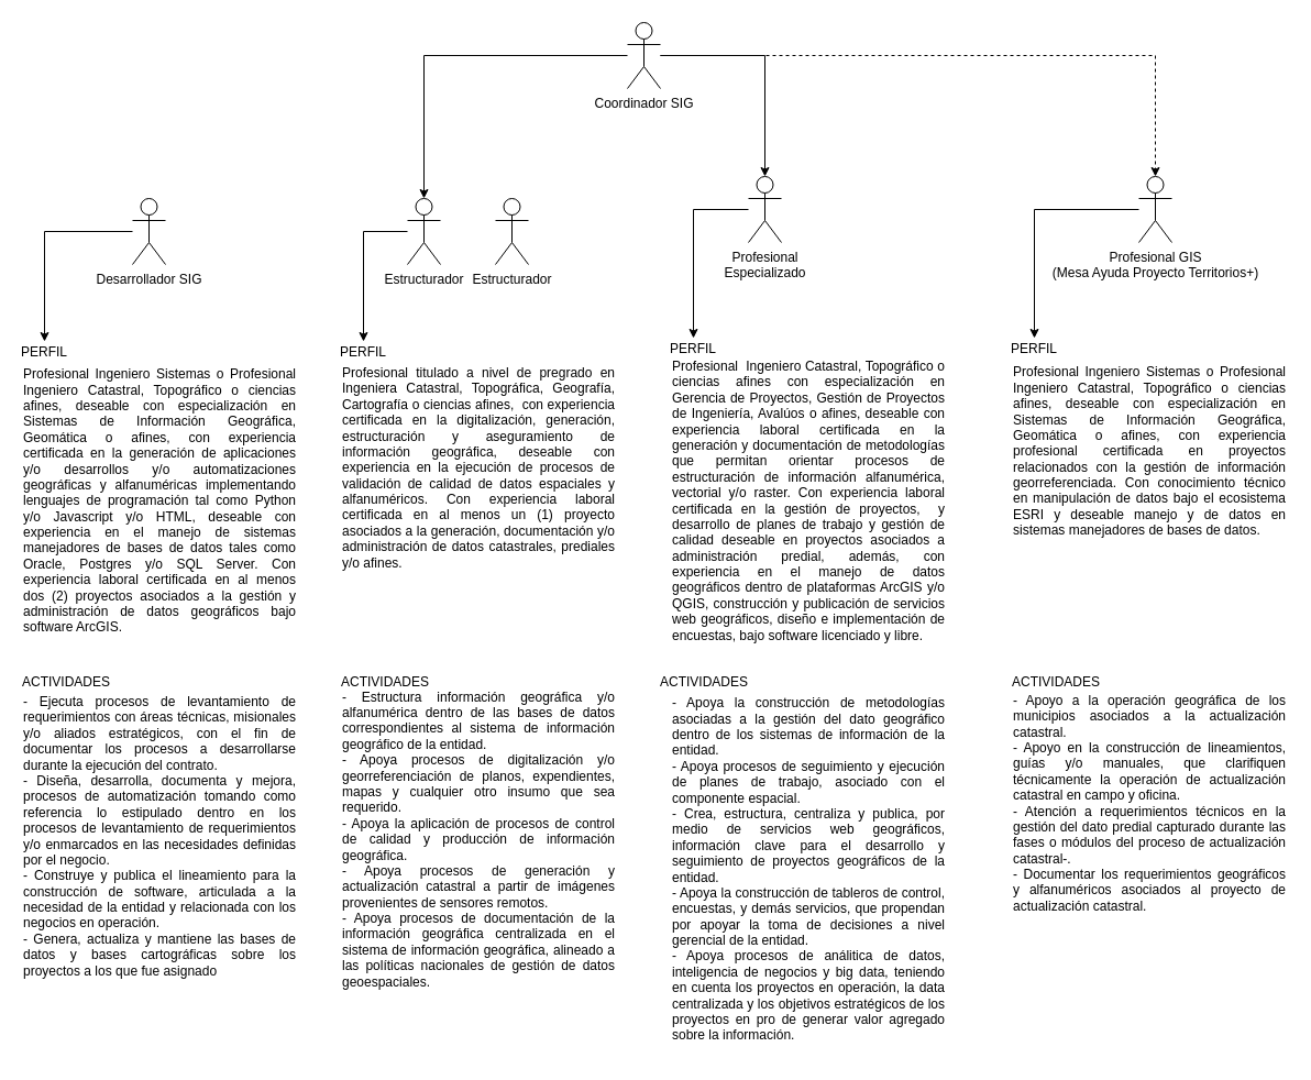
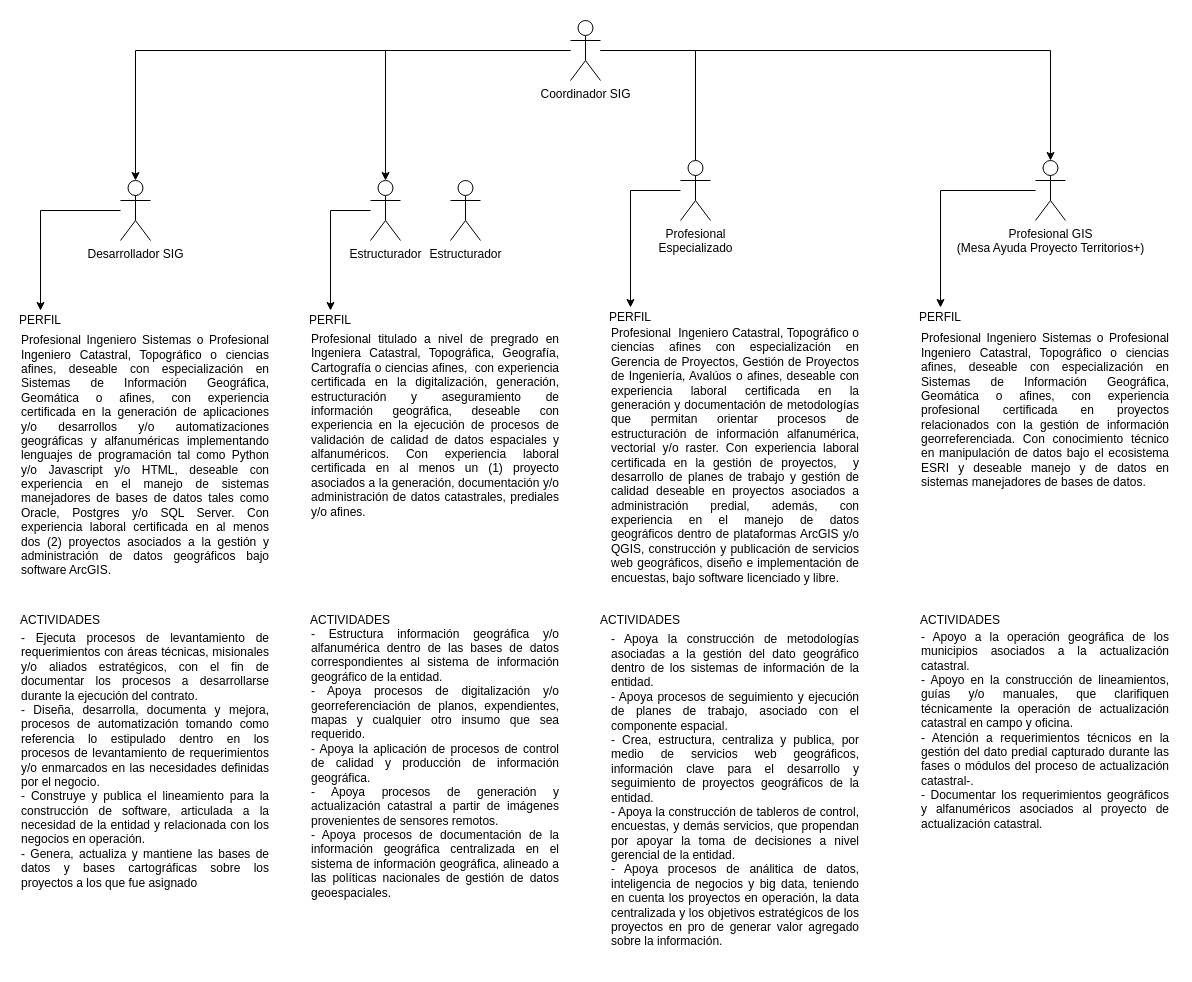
  <mxCell id="0" />
  <mxCell id="1" parent="0" />
- <mxCell id="3" style="edgeStyle=orthogonalEdgeStyle;rounded=0;orthogonalLoop=1;jettySize=auto;html=1;entryX=0.5;entryY=0;entryDx=0;entryDy=0;entryPerimeter=0;dashed=1;" edge="1" parent="1" source="6" target="15"><mxGeometry relative="1" as="geometry" /></mxCell>
+ <mxCell id="2" style="edgeStyle=orthogonalEdgeStyle;rounded=0;orthogonalLoop=1;jettySize=auto;html=1;entryX=0.5;entryY=0;entryDx=0;entryDy=0;entryPerimeter=0;" edge="1" parent="1" source="6" target="8"><mxGeometry relative="1" as="geometry" /></mxCell>
+ <mxCell id="3" style="edgeStyle=orthogonalEdgeStyle;rounded=0;orthogonalLoop=1;jettySize=auto;html=1;entryX=0.5;entryY=0;entryDx=0;entryDy=0;entryPerimeter=0;" edge="1" parent="1" source="6" target="15"><mxGeometry relative="1" as="geometry" /></mxCell>
  <mxCell id="4" style="edgeStyle=orthogonalEdgeStyle;rounded=0;orthogonalLoop=1;jettySize=auto;html=1;" edge="1" parent="1" source="6" target="10"><mxGeometry relative="1" as="geometry" /></mxCell>
- <mxCell id="5" style="edgeStyle=orthogonalEdgeStyle;rounded=0;orthogonalLoop=1;jettySize=auto;html=1;entryX=0.5;entryY=0;entryDx=0;entryDy=0;entryPerimeter=0;" edge="1" parent="1" source="6" target="13"><mxGeometry relative="1" as="geometry" /></mxCell>
+ <mxCell id="5" style="edgeStyle=orthogonalEdgeStyle;rounded=0;orthogonalLoop=1;jettySize=auto;html=1;entryX=0.5;entryY=0;entryDx=0;entryDy=0;entryPerimeter=0;endArrow=none;" edge="1" parent="1" source="6" target="13"><mxGeometry relative="1" as="geometry" /></mxCell>
  <mxCell id="6" value="Coordinador SIG" style="shape=umlActor;verticalLabelPosition=bottom;verticalAlign=top;html=1;outlineConnect=0;" vertex="1" parent="1"><mxGeometry x="570" y="20" width="30" height="60" as="geometry" /></mxCell>
  <mxCell id="7" style="edgeStyle=orthogonalEdgeStyle;rounded=0;orthogonalLoop=1;jettySize=auto;html=1;" edge="1" parent="1" source="8" target="24"><mxGeometry relative="1" as="geometry" /></mxCell>
  <mxCell id="8" value="Desarrollador SIG" style="shape=umlActor;verticalLabelPosition=bottom;verticalAlign=top;html=1;outlineConnect=0;" vertex="1" parent="1"><mxGeometry x="120" y="180" width="30" height="60" as="geometry" /></mxCell>
  <mxCell id="9" style="edgeStyle=orthogonalEdgeStyle;rounded=0;orthogonalLoop=1;jettySize=auto;html=1;" edge="1" parent="1" source="10" target="25"><mxGeometry relative="1" as="geometry" /></mxCell>
  <mxCell id="10" value="Estructurador" style="shape=umlActor;verticalLabelPosition=bottom;verticalAlign=top;html=1;outlineConnect=0;" vertex="1" parent="1"><mxGeometry x="370" y="180" width="30" height="60" as="geometry" /></mxCell>
  <mxCell id="11" value="Estructurador" style="shape=umlActor;verticalLabelPosition=bottom;verticalAlign=top;html=1;outlineConnect=0;" vertex="1" parent="1"><mxGeometry x="450" y="180" width="30" height="60" as="geometry" /></mxCell>
  <mxCell id="12" style="edgeStyle=orthogonalEdgeStyle;rounded=0;orthogonalLoop=1;jettySize=auto;html=1;entryX=0.5;entryY=0;entryDx=0;entryDy=0;" edge="1" parent="1" source="13" target="26"><mxGeometry relative="1" as="geometry" /></mxCell>
  <mxCell id="13" value="Profesional&lt;br&gt;Especializado" style="shape=umlActor;verticalLabelPosition=bottom;verticalAlign=top;html=1;outlineConnect=0;" vertex="1" parent="1"><mxGeometry x="680" y="160" width="30" height="60" as="geometry" /></mxCell>
  <mxCell id="14" style="edgeStyle=orthogonalEdgeStyle;rounded=0;orthogonalLoop=1;jettySize=auto;html=1;entryX=0.5;entryY=0;entryDx=0;entryDy=0;" edge="1" parent="1" source="15" target="27"><mxGeometry relative="1" as="geometry" /></mxCell>
  <mxCell id="15" value="Profesional GIS &lt;br&gt;(Mesa Ayuda Proyecto Territorios+)" style="shape=umlActor;verticalLabelPosition=bottom;verticalAlign=top;html=1;outlineConnect=0;" vertex="1" parent="1"><mxGeometry x="1035" y="160" width="30" height="60" as="geometry" /></mxCell>
  <mxCell id="16" value="&lt;div style=&quot;text-align: justify&quot;&gt;&lt;span&gt;Profesional Ingeniero Sistemas o Profesional Ingeniero Catastral, Topográfico o ciencias afines, deseable con especialización en Sistemas de Información Geográfica, Geomática o afines, con experiencia certificada en la generación de aplicaciones y/o desarrollos y/o automatizaciones geográficas y alfanuméricas implementando lenguajes de programación tal como Python y/o Javascript y/o HTML, deseable con experiencia en el manejo de sistemas manejadores de bases de datos tales como Oracle, Postgres y/o SQL Server. Con experiencia laboral certificada en al menos dos (2) proyectos asociados a la gestión y administración de datos geográficos bajo software ArcGIS.&lt;/span&gt;&lt;/div&gt;" style="text;html=1;strokeColor=none;fillColor=none;align=center;verticalAlign=middle;whiteSpace=wrap;rounded=0;" vertex="1" parent="1"><mxGeometry x="20" y="340" width="250" height="230" as="geometry" /></mxCell>
  <mxCell id="17" value="&lt;div style=&quot;text-align: justify&quot;&gt;&lt;span&gt;Profesional titulado a nivel de pregrado en Ingeniera Catastral, Topográfica, Geografía, Cartografía o ciencias afines,&amp;nbsp; con experiencia certificada en la digitalización, generación, estructuración y aseguramiento de información geográfica, deseable con experiencia en la ejecución de procesos de validación de calidad de datos espaciales y alfanuméricos. Con experiencia laboral certificada en al menos un (1) proyecto asociados a la generación, documentación y/o administración de datos catastrales, prediales y/o afines.&lt;/span&gt;&lt;/div&gt;" style="text;html=1;strokeColor=none;fillColor=none;align=center;verticalAlign=middle;whiteSpace=wrap;rounded=0;" vertex="1" parent="1"><mxGeometry x="310" y="310" width="250" height="230" as="geometry" /></mxCell>
  <mxCell id="18" value="&lt;div style=&quot;text-align: justify&quot;&gt;&lt;span&gt;Profesional&amp;nbsp; Ingeniero Catastral, Topográfico o ciencias afines con especialización en Gerencia de Proyectos, Gestión de Proyectos de Ingeniería, Avalúos o afines, deseable con experiencia laboral certificada en la generación y documentación de metodologías que permitan orientar procesos de estructuración de información alfanumérica, vectorial y/o raster.&lt;/span&gt;&lt;span&gt;&amp;nbsp;Con experiencia laboral certificada en la gestión de proyectos,&amp;nbsp; y desarrollo de planes de trabajo y gestión de calidad deseable en proyectos asociados a administración predial, además, con experiencia en el manejo de datos geográficos dentro de plataformas ArcGIS y/o QGIS, construcción y publicación de servicios web geográficos, diseño e implementación de encuestas, bajo software licenciado y libre.&lt;/span&gt;&lt;/div&gt;" style="text;html=1;strokeColor=none;fillColor=none;align=center;verticalAlign=middle;whiteSpace=wrap;rounded=0;" vertex="1" parent="1"><mxGeometry x="610" y="340" width="250" height="230" as="geometry" /></mxCell>
  <mxCell id="19" value="&lt;div style=&quot;text-align: justify&quot;&gt;&lt;span&gt;- Ejecuta procesos de levantamiento de requerimientos con áreas técnicas, misionales y/o aliados estratégicos, con el fin de documentar los procesos a desarrollarse durante la ejecución del contrato.&lt;/span&gt;&lt;/div&gt;&lt;div style=&quot;text-align: justify&quot;&gt;&lt;span&gt;- Diseña, desarrolla, documenta y mejora, procesos de automatización tomando como referencia lo estipulado dentro en los procesos de levantamiento de requerimientos y/o enmarcados en las necesidades definidas por el negocio.&lt;/span&gt;&lt;/div&gt;&lt;div style=&quot;text-align: justify&quot;&gt;&lt;span&gt;- Construye y publica el lineamiento para la construcción de software, articulada a la necesidad de la entidad y relacionada con los negocios en operación.&lt;/span&gt;&lt;/div&gt;&lt;div style=&quot;text-align: justify&quot;&gt;&lt;span&gt;- Genera, actualiza y mantiene las bases de datos y bases cartográficas sobre los proyectos a los que fue asignado&lt;/span&gt;&lt;/div&gt;" style="text;html=1;strokeColor=none;fillColor=none;align=center;verticalAlign=middle;whiteSpace=wrap;rounded=0;" vertex="1" parent="1"><mxGeometry x="20" y="620" width="250" height="280" as="geometry" /></mxCell>
  <mxCell id="20" value="&lt;div style=&quot;text-align: justify&quot;&gt;&lt;span&gt;- Estructura información geográfica y/o alfanumérica dentro de las bases de datos correspondientes al sistema de información geográfico de la entidad.&lt;/span&gt;&lt;/div&gt;&lt;div style=&quot;text-align: justify&quot;&gt;&lt;span&gt;- Apoya procesos de digitalización y/o georreferenciación de planos, expendientes, mapas y cualquier otro insumo que sea requerido.&lt;/span&gt;&lt;/div&gt;&lt;div style=&quot;text-align: justify&quot;&gt;&lt;span&gt;- Apoya la aplicación de procesos de control de calidad y producción de información geográfica.&lt;/span&gt;&lt;/div&gt;&lt;div style=&quot;text-align: justify&quot;&gt;&lt;span&gt;- Apoya procesos de generación y actualización catastral a partir de imágenes provenientes de sensores remotos.&lt;/span&gt;&lt;/div&gt;&lt;div style=&quot;text-align: justify&quot;&gt;&lt;span&gt;- Apoya procesos de documentación de la información geográfica centralizada en el sistema de información geográfica, alineado a las políticas nacionales de gestión de datos geoespaciales.&lt;/span&gt;&lt;/div&gt;&lt;div style=&quot;text-align: justify&quot;&gt;&lt;br&gt;&lt;/div&gt;" style="text;html=1;strokeColor=none;fillColor=none;align=center;verticalAlign=middle;whiteSpace=wrap;rounded=0;" vertex="1" parent="1"><mxGeometry x="310" y="630" width="250" height="280" as="geometry" /></mxCell>
  <mxCell id="21" value="&lt;div style=&quot;text-align: justify&quot;&gt;&lt;span&gt;- Apoya la construcción de metodologías asociadas a la gestión del dato geográfico dentro de los sistemas de información de la entidad.&lt;/span&gt;&lt;/div&gt;&lt;div style=&quot;text-align: justify&quot;&gt;&lt;span&gt;- Apoya procesos de seguimiento y ejecución de planes de trabajo, asociado con el componente espacial.&lt;/span&gt;&lt;/div&gt;&lt;div style=&quot;text-align: justify&quot;&gt;&lt;span&gt;- Crea, estructura, centraliza y publica, por medio de servicios web geográficos, información clave para el desarrollo y seguimiento de proyectos geográficos de la entidad.&lt;/span&gt;&lt;/div&gt;&lt;div style=&quot;text-align: justify&quot;&gt;&lt;span&gt;- Apoya la construcción de tableros de control, encuestas, y demás servicios, que propendan por apoyar la toma de decisiones a nivel gerencial de la entidad.&lt;/span&gt;&lt;/div&gt;&lt;div style=&quot;text-align: justify&quot;&gt;&lt;span&gt;- Apoya procesos de análitica de datos, inteligencia de negocios y big data, teniendo en cuenta los proyectos en operación, la data centralizada y los objetivos estratégicos de los proyectos en pro de generar valor agregado sobre la información.&lt;/span&gt;&lt;/div&gt;" style="text;html=1;strokeColor=none;fillColor=none;align=center;verticalAlign=middle;whiteSpace=wrap;rounded=0;" vertex="1" parent="1"><mxGeometry x="610" y="620" width="250" height="340" as="geometry" /></mxCell>
  <mxCell id="22" value="&lt;div style=&quot;text-align: justify&quot;&gt;&lt;span&gt;Profesional Ingeniero Sistemas o Profesional Ingeniero Catastral, Topográfico o ciencias afines, deseable con especialización en Sistemas de Información Geográfica, Geomática o afines, con experiencia profesional certificada en proyectos relacionados con la gestión de información georreferenciada. Con conocimiento técnico en manipulación de datos bajo el ecosistema ESRI y deseable manejo y de datos en sistemas manejadores de bases de datos.&lt;/span&gt;&lt;/div&gt;" style="text;html=1;strokeColor=none;fillColor=none;align=center;verticalAlign=middle;whiteSpace=wrap;rounded=0;" vertex="1" parent="1"><mxGeometry x="920" y="320" width="250" height="180" as="geometry" /></mxCell>
  <mxCell id="23" value="&lt;div style=&quot;text-align: justify&quot;&gt;&lt;span&gt;- Apoyo a la operación geográfica de los municipios asociados a la actualización catastral.&lt;br&gt;&lt;/span&gt;&lt;/div&gt;&lt;div style=&quot;text-align: justify&quot;&gt;&lt;span&gt;- Apoyo en la construcción de lineamientos, guías y/o manuales, que clarifiquen técnicamente la operación de actualización catastral en campo y oficina.&lt;/span&gt;&lt;/div&gt;&lt;div style=&quot;text-align: justify&quot;&gt;&lt;span&gt;- Atención a requerimientos técnicos en la gestión del dato predial capturado durante las fases o módulos del proceso de actualización catastral-.&lt;/span&gt;&lt;/div&gt;&lt;div style=&quot;text-align: justify&quot;&gt;&lt;span&gt;- Documentar los requerimientos geográficos y alfanuméricos asociados al proyecto de actualización catastral.&lt;/span&gt;&lt;/div&gt;" style="text;html=1;strokeColor=none;fillColor=none;align=center;verticalAlign=middle;whiteSpace=wrap;rounded=0;" vertex="1" parent="1"><mxGeometry x="920" y="620" width="250" height="220" as="geometry" /></mxCell>
  <mxCell id="24" value="PERFIL" style="text;html=1;strokeColor=none;fillColor=none;align=center;verticalAlign=middle;whiteSpace=wrap;rounded=0;" vertex="1" parent="1"><mxGeometry x="20" y="310" width="40" height="20" as="geometry" /></mxCell>
  <mxCell id="25" value="PERFIL" style="text;html=1;strokeColor=none;fillColor=none;align=center;verticalAlign=middle;whiteSpace=wrap;rounded=0;" vertex="1" parent="1"><mxGeometry x="310" y="310" width="40" height="20" as="geometry" /></mxCell>
  <mxCell id="26" value="PERFIL" style="text;html=1;strokeColor=none;fillColor=none;align=center;verticalAlign=middle;whiteSpace=wrap;rounded=0;" vertex="1" parent="1"><mxGeometry x="610" y="307" width="40" height="20" as="geometry" /></mxCell>
  <mxCell id="27" value="PERFIL" style="text;html=1;strokeColor=none;fillColor=none;align=center;verticalAlign=middle;whiteSpace=wrap;rounded=0;" vertex="1" parent="1"><mxGeometry x="920" y="307" width="40" height="20" as="geometry" /></mxCell>
  <mxCell id="28" value="ACTIVIDADES" style="text;html=1;strokeColor=none;fillColor=none;align=center;verticalAlign=middle;whiteSpace=wrap;rounded=0;" vertex="1" parent="1"><mxGeometry x="40" y="610" width="40" height="20" as="geometry" /></mxCell>
  <mxCell id="29" value="ACTIVIDADES" style="text;html=1;strokeColor=none;fillColor=none;align=center;verticalAlign=middle;whiteSpace=wrap;rounded=0;" vertex="1" parent="1"><mxGeometry x="330" y="610" width="40" height="20" as="geometry" /></mxCell>
  <mxCell id="30" value="ACTIVIDADES" style="text;html=1;strokeColor=none;fillColor=none;align=center;verticalAlign=middle;whiteSpace=wrap;rounded=0;" vertex="1" parent="1"><mxGeometry x="620" y="610" width="40" height="20" as="geometry" /></mxCell>
  <mxCell id="31" value="ACTIVIDADES" style="text;html=1;strokeColor=none;fillColor=none;align=center;verticalAlign=middle;whiteSpace=wrap;rounded=0;" vertex="1" parent="1"><mxGeometry x="940" y="610" width="40" height="20" as="geometry" /></mxCell>
